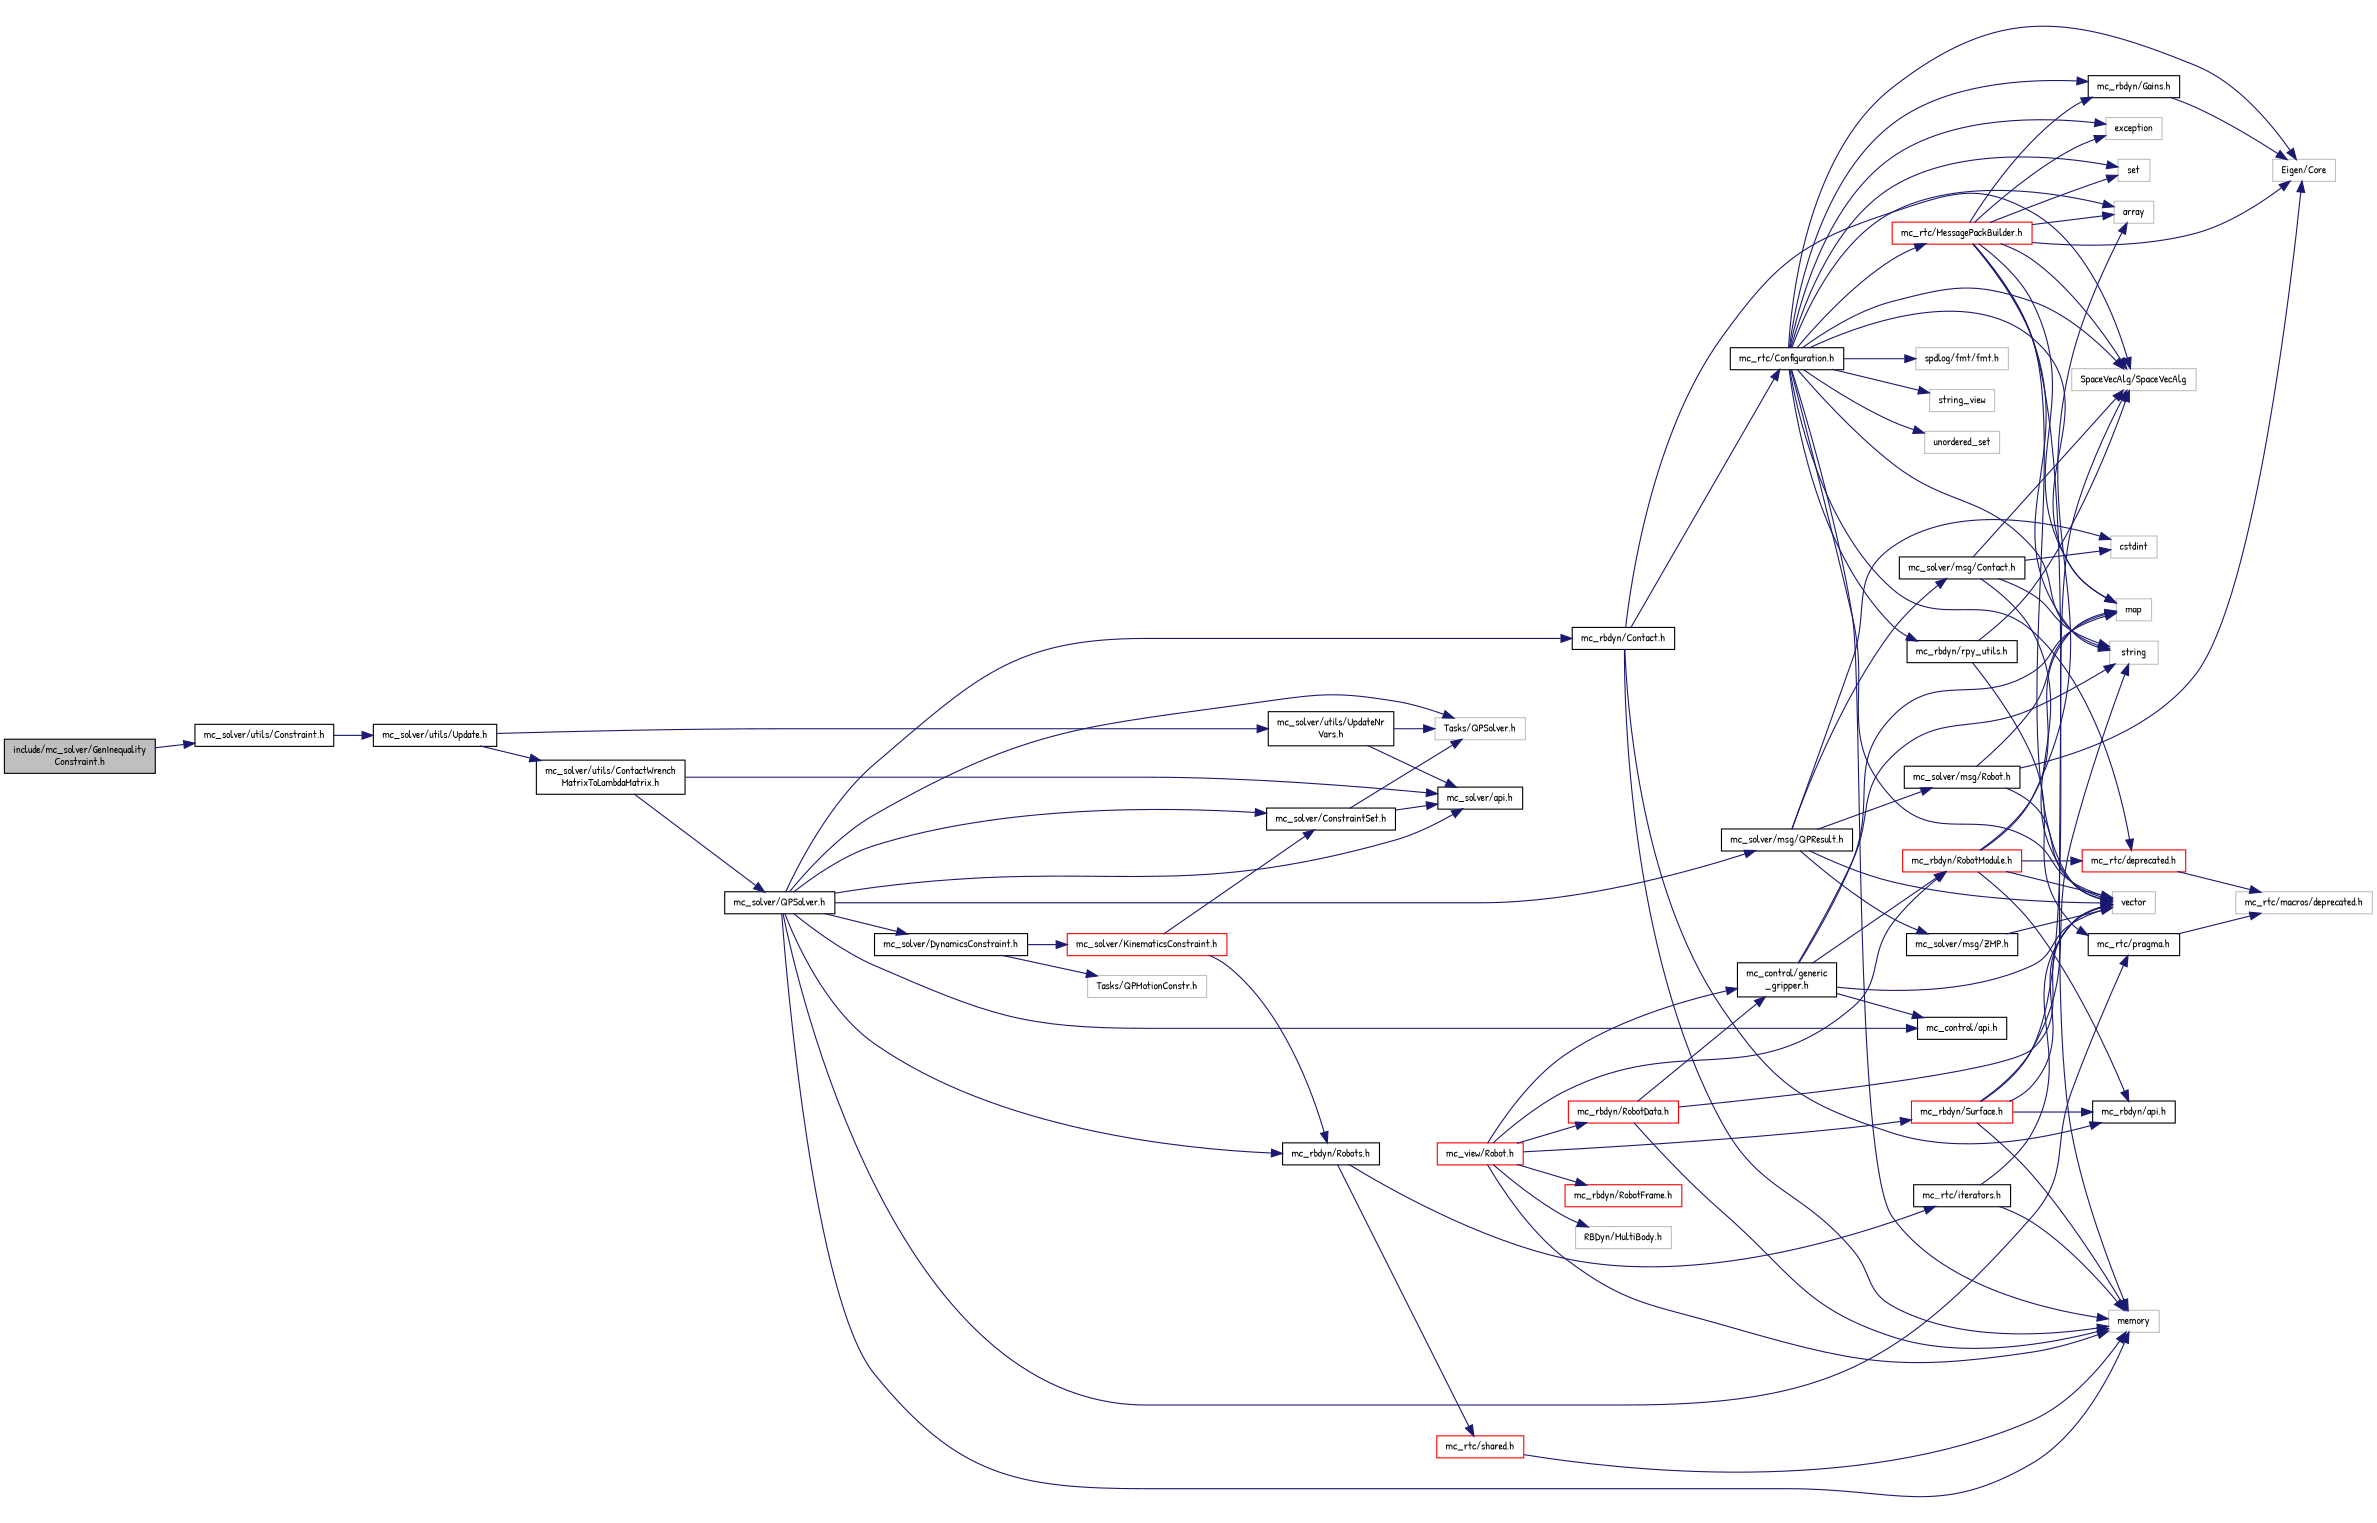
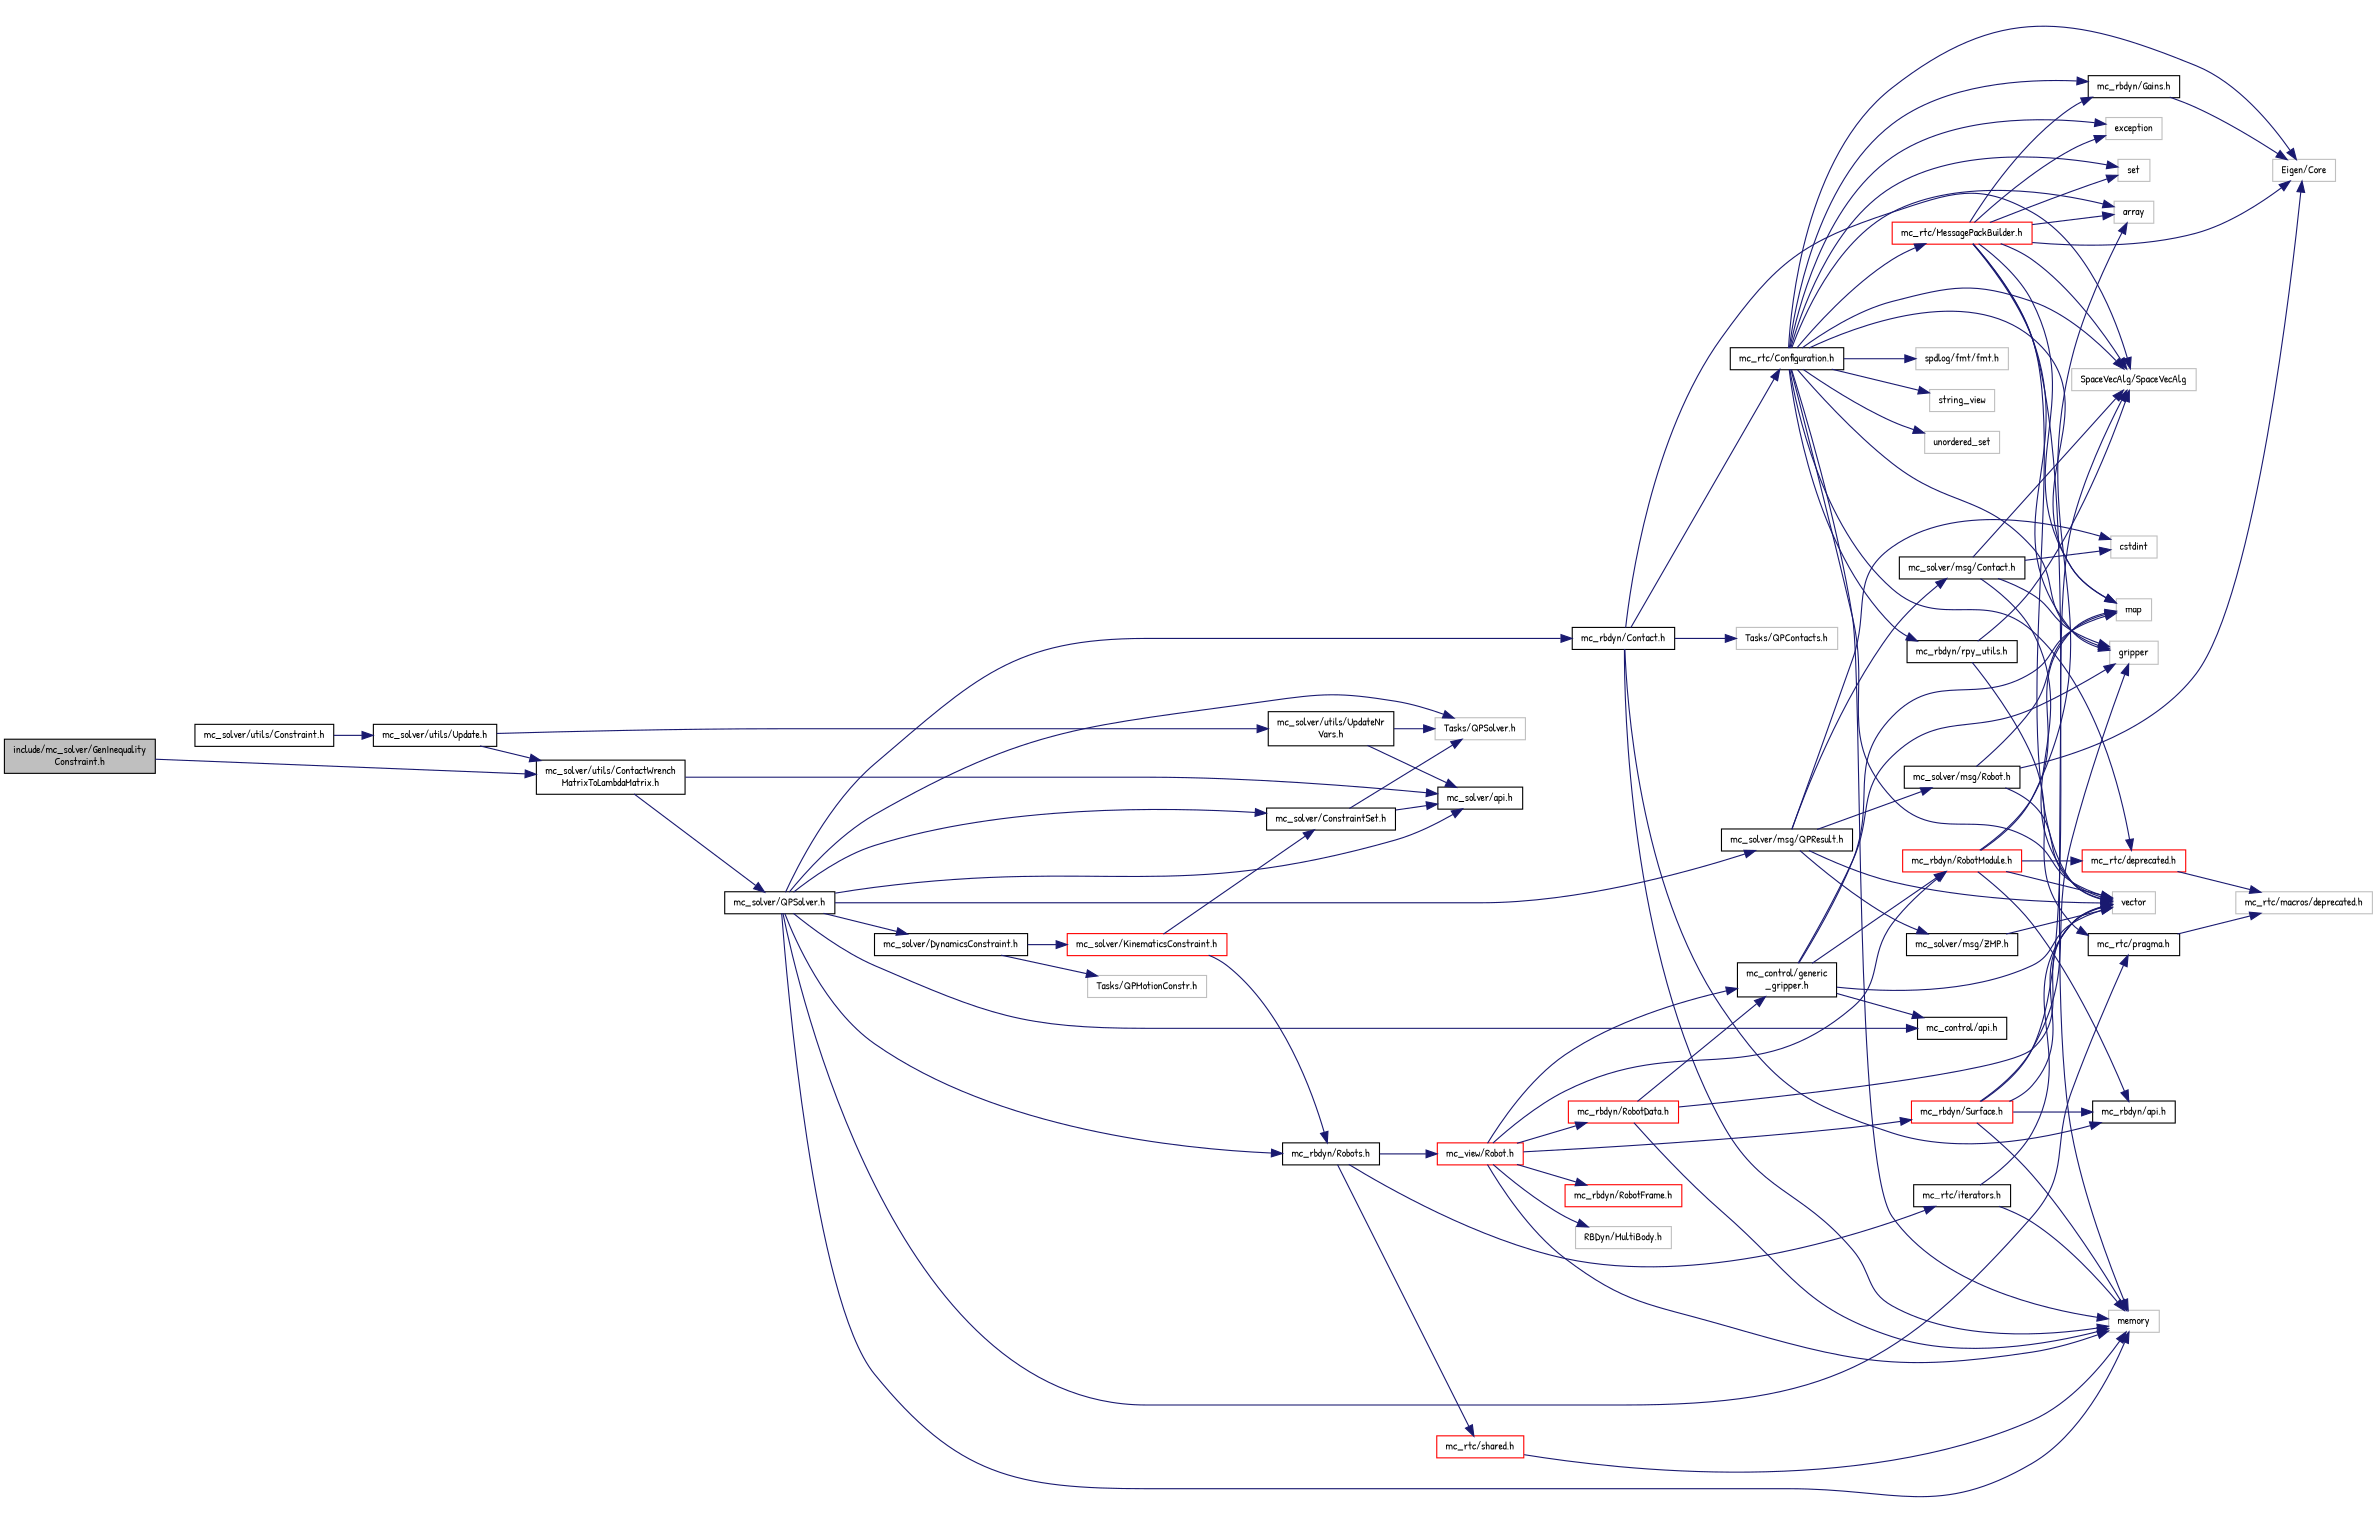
  digraph {
    fontname="Patrick Hand"
    rankdir=LR
    node [color=black fillcolor=white fontname="Patrick Hand" fontsize=10 shape=record style=filled]
    edge [color=midnightblue fontname="Patrick Hand" fontsize=10 labelfontname=Helvetica labelfontsize=10 style=solid]
    n1 [fillcolor=grey75 fontcolor=black height=0.2 label="include/mc_solver/GenInequality\lConstraint.h" width=0.4]
    n2 [height=0.2 label="mc_solver/utils/Constraint.h" width=0.4]
    n3 [height=0.2 label="mc_solver/utils/Update.h" width=0.4]
    n4 [height=0.2 label="mc_solver/utils/ContactWrench\lMatrixToLambdaMatrix.h" width=0.4]
    n5 [height=0.2 label="mc_solver/utils/UpdateNr\lVars.h" width=0.4]
    n6 [height=0.2 label="mc_solver/QPSolver.h" width=0.4]
    n7 [height=0.2 label="mc_solver/api.h" width=0.4]
    n8 [color=grey75 height=0.2 label="Tasks/QPSolver.h" width=0.4]
    n9 [height=0.2 label="mc_control/api.h" width=0.4]
    n10 [height=0.2 label="mc_rbdyn/Contact.h" width=0.4]
    n11 [color=grey75 height=0.2 label=memory width=0.4]
    n12 [height=0.2 label="mc_rtc/pragma.h" width=0.4]
    n13 [height=0.2 label="mc_rbdyn/Robots.h" width=0.4]
    n14 [height=0.2 label="mc_solver/ConstraintSet.h" width=0.4]
    n15 [height=0.2 label="mc_solver/DynamicsConstraint.h" width=0.4]
    n16 [height=0.2 label="mc_solver/msg/QPResult.h" width=0.4]
    n17 [height=0.2 label="mc_rbdyn/api.h" width=0.4]
    n18 [height=0.2 label="mc_rtc/Configuration.h" width=0.4]
    n19 [color=grey75 height=0.2 label="SpaceVecAlg/SpaceVecAlg" width=0.4]
+   n20 [color=grey75 height=0.2 label="Tasks/QPContacts.h" width=0.4]
    n21 [color=grey75 height=0.2 label="mc_rtc/macros/deprecated.h" width=0.4]
    n22 [color=red height=0.2 label="mc_view/Robot.h" width=0.4]
    n23 [height=0.2 label="mc_rtc/iterators.h" width=0.4]
    n24 [color=red height=0.2 label="mc_rtc/shared.h" width=0.4]
    n25 [color=red height=0.2 label="mc_solver/KinematicsConstraint.h" width=0.4]
    n26 [color=grey75 height=0.2 label="Tasks/QPMotionConstr.h" width=0.4]
    n27 [color=grey75 height=0.2 label=vector width=0.4]
    n28 [height=0.2 label="mc_solver/msg/Contact.h" width=0.4]
    n29 [color=grey75 height=0.2 label=cstdint width=0.4]
    n30 [height=0.2 label="mc_solver/msg/Robot.h" width=0.4]
    n31 [height=0.2 label="mc_solver/msg/ZMP.h" width=0.4]
    n32 [color=red height=0.2 label="mc_rtc/MessagePackBuilder.h" width=0.4]
    n33 [height=0.2 label="mc_rbdyn/Gains.h" width=0.4]
    n34 [color=grey75 height=0.2 label="Eigen/Core" width=0.4]
    n35 [color=grey75 height=0.2 label=array width=0.4]
    n36 [color=grey75 height=0.2 label=exception width=0.4]
    n37 [color=grey75 height=0.2 label=map width=0.4]
    n38 [color=grey75 height=0.2 label=set width=0.4]
-   n39 [color=grey75 height=0.2 label=string width=0.4]
+   n39 [color=grey75 height=0.2 label=gripper width=0.4]
    n40 [color=red height=0.2 label="mc_rtc/deprecated.h" width=0.4]
    n41 [height=0.2 label="mc_rbdyn/rpy_utils.h" width=0.4]
    n42 [color=grey75 height=0.2 label="spdlog/fmt/fmt.h" width=0.4]
    n43 [color=grey75 height=0.2 label=string_view width=0.4]
    n44 [color=grey75 height=0.2 label=unordered_set width=0.4]
    n45 [color=red height=0.2 label="mc_rbdyn/RobotData.h" width=0.4]
    n46 [height=0.2 label="mc_control/generic\l_gripper.h" width=0.4]
    n47 [color=red height=0.2 label="mc_rbdyn/RobotModule.h" width=0.4]
    n48 [color=red height=0.2 label="mc_rbdyn/RobotFrame.h" width=0.4]
    n49 [color=red height=0.2 label="mc_rbdyn/Surface.h" width=0.4]
    n50 [color=grey75 height=0.2 label="RBDyn/MultiBody.h" width=0.4]
-   n1 -> n2
+   n1 -> n4
    n2 -> n3
    n3 -> n4
    n3 -> n5
    n4 -> n6
    n4 -> n7
    n5 -> n7
    n5 -> n8
    n6 -> n7
    n6 -> n8
    n6 -> n9
    n6 -> n10
    n6 -> n11
    n6 -> n12
    n6 -> n13
    n6 -> n14
    n6 -> n15
    n6 -> n16
    n10 -> n11
    n10 -> n17
    n10 -> n18
    n10 -> n19
+   n10 -> n20
    n12 -> n21
+   n13 -> n22
    n13 -> n23
    n13 -> n24
    n14 -> n7
    n14 -> n8
    n15 -> n25
    n15 -> n26
    n16 -> n27
    n16 -> n28
    n16 -> n29
    n16 -> n30
    n16 -> n31
    n18 -> n11
    n18 -> n19
    n18 -> n27
    n18 -> n32
    n18 -> n33
    n18 -> n34
    n18 -> n35
    n18 -> n36
    n18 -> n37
    n18 -> n38
    n18 -> n39
    n18 -> n40
    n18 -> n41
    n18 -> n42
    n18 -> n43
    n18 -> n44
    n22 -> n11
    n22 -> n45
    n22 -> n46
    n22 -> n47
    n22 -> n48
    n22 -> n49
    n22 -> n50
    n23 -> n11
    n23 -> n27
    n24 -> n11
    n25 -> n13
    n25 -> n14
    n28 -> n19
    n28 -> n27
    n28 -> n29
    n28 -> n39
    n30 -> n27
    n30 -> n34
    n30 -> n37
    n31 -> n27
    n32 -> n11
    n32 -> n19
    n32 -> n27
    n32 -> n33
    n32 -> n34
    n32 -> n35
    n32 -> n36
    n32 -> n37
    n32 -> n38
    n32 -> n39
    n33 -> n34
    n40 -> n21
    n41 -> n12
    n41 -> n19
    n45 -> n11
    n45 -> n27
    n45 -> n46
    n46 -> n9
    n46 -> n27
    n46 -> n37
    n46 -> n39
    n46 -> n47
    n47 -> n17
    n47 -> n27
    n47 -> n35
    n47 -> n37
    n47 -> n40
    n49 -> n11
    n49 -> n17
    n49 -> n19
    n49 -> n27
    n49 -> n39
  }
